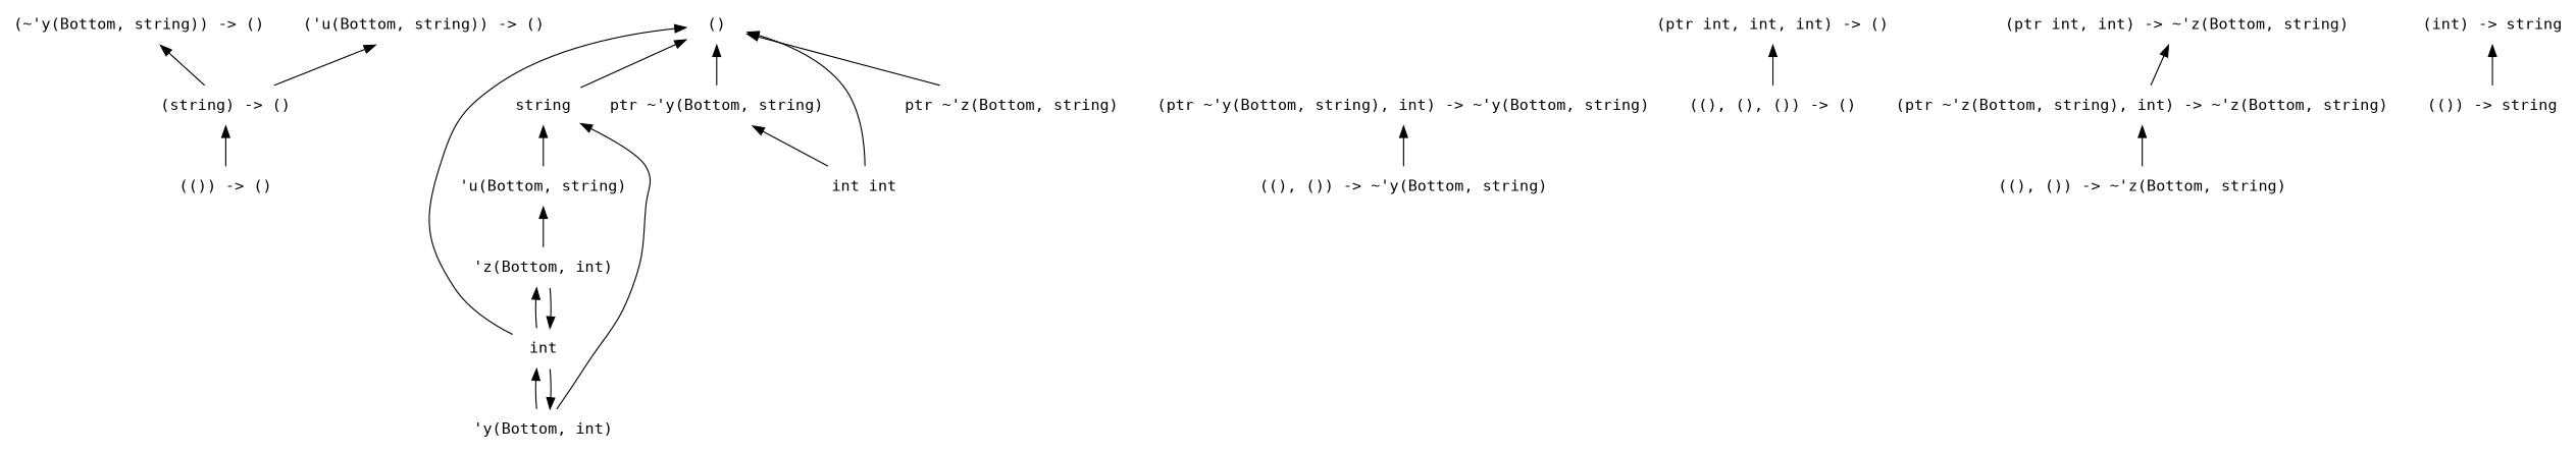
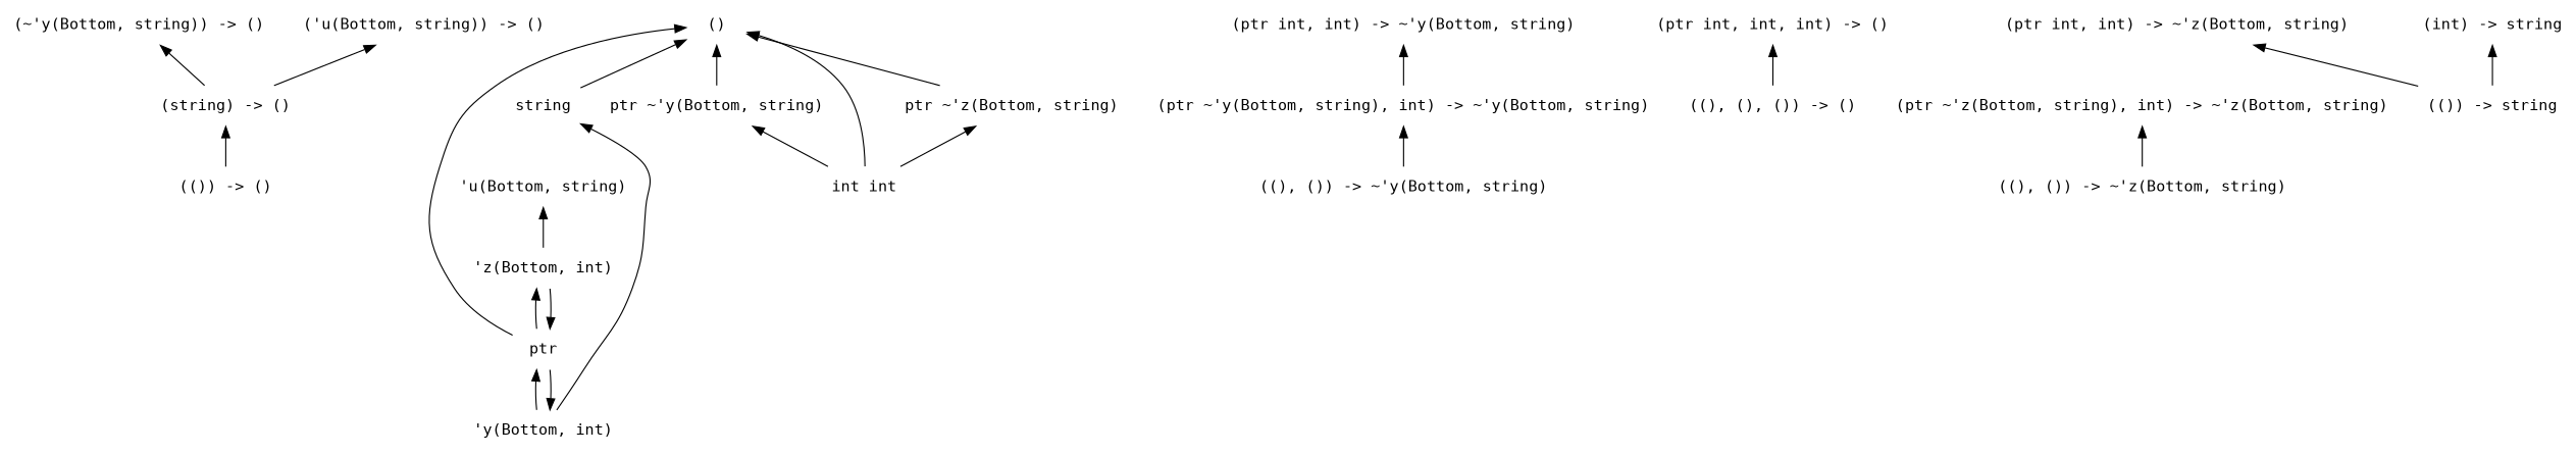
  digraph {
    fontname="DejaVu Sans Mono"
    node [fontname="DejaVu Sans Mono" shape=none]
    edge [dir=back fontname="DejaVu Sans Mono"]
    "(string) -> ()"
    "(()) -> ()"
    string
    "'u(Bottom, string)"
    n5 [label="'y(Bottom, int)"]
    n6 [label="'z(Bottom, int)"]
-   int
+   int [label=ptr]
    "(ptr ~'y(Bottom, string), int) -> ~'y(Bottom, string)"
    "((), ()) -> ~'y(Bottom, string)"
    "(ptr int, int, int) -> ()"
    "((), (), ()) -> ()"
    "()"
    n13 [label="int int"]
    "ptr ~'z(Bottom, string)"
    "ptr ~'y(Bottom, string)"
    "(ptr int, int) -> ~'z(Bottom, string)"
    "(ptr ~'z(Bottom, string), int) -> ~'z(Bottom, string)"
    "((), ()) -> ~'z(Bottom, string)"
    "(~'y(Bottom, string)) -> ()"
+   "(ptr int, int) -> ~'y(Bottom, string)"
    "('u(Bottom, string)) -> ()"
    "(int) -> string"
    "(()) -> string"
    "(string) -> ()" -> "(()) -> ()"
-   string -> "'u(Bottom, string)"
    string -> n5
    "'u(Bottom, string)" -> n6
    n5 -> int
    n6 -> int
    int -> n5
    int -> n6
    "(ptr ~'y(Bottom, string), int) -> ~'y(Bottom, string)" -> "((), ()) -> ~'y(Bottom, string)"
    "(ptr int, int, int) -> ()" -> "((), (), ()) -> ()"
    "()" -> string
    "()" -> int
    "()" -> n13
    "()" -> "ptr ~'z(Bottom, string)"
    "()" -> "ptr ~'y(Bottom, string)"
+   "ptr ~'z(Bottom, string)" -> n13
    "ptr ~'y(Bottom, string)" -> n13
-   "(ptr int, int) -> ~'z(Bottom, string)" -> "(ptr ~'z(Bottom, string), int) -> ~'z(Bottom, string)"
+   "(ptr int, int) -> ~'z(Bottom, string)" -> "(()) -> string"
    "(ptr ~'z(Bottom, string), int) -> ~'z(Bottom, string)" -> "((), ()) -> ~'z(Bottom, string)"
    "(~'y(Bottom, string)) -> ()" -> "(string) -> ()"
+   "(ptr int, int) -> ~'y(Bottom, string)" -> "(ptr ~'y(Bottom, string), int) -> ~'y(Bottom, string)"
    "('u(Bottom, string)) -> ()" -> "(string) -> ()"
    "(int) -> string" -> "(()) -> string"
  }
